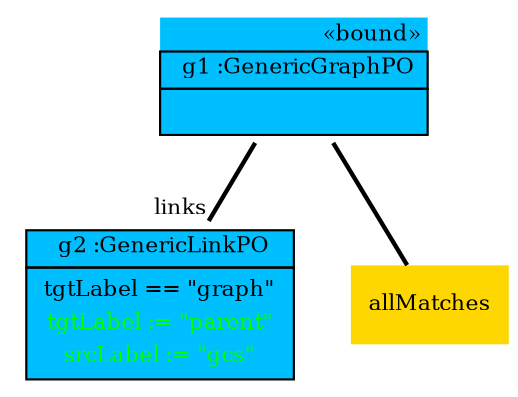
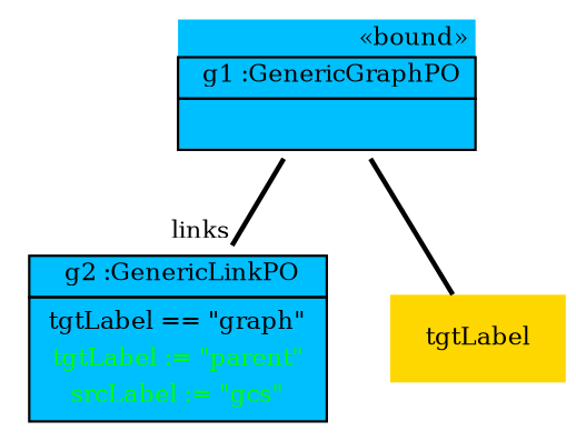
  graph {
    node [fontsize=10 shape=none]
    edge [fontsize=10 style=bold]
    n1 [label=<<table border='0' cellborder='1' cellspacing='0' color='black' bgcolor='deepskyblue'> <tr> <td border='0' align='right'><font color='black'>&#171;bound&#187;</font></td></tr> <tr> <td align='center'> <font color='black'> g1 :GenericGraphPO </font></td></tr> <tr> <td align='left'> <table border='0' cellborder='0' cellspacing='0' color='black'> <tr> <td>  </td></tr></table></td></tr></table>>]
    n2 [label=<<table border='0' cellborder='1' cellspacing='0' color='black' bgcolor='deepskyblue'>  <tr> <td align='center'> <font color='black'> g2 :GenericLinkPO </font></td></tr> <tr> <td align='left'> <table border='0' cellborder='0' cellspacing='0' color='black'> <tr><td><font color='black'> tgtLabel == "graph" </font></td></tr><tr><td><font color='green'> tgtLabel := "parent" </font></td></tr><tr><td><font color='green'> srcLabel := "gcs" </font></td></tr></table></td></tr></table>>]
-   n3 [color=darkorange fillcolor=gold label=allMatches style=filled]
+   n3 [color=darkorange fillcolor=gold label=tgtLabel style=filled]
    n1 -- n2 [color=black fontcolor=black headlabel=links]
    n1 -- n3
  }
